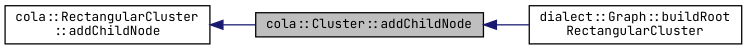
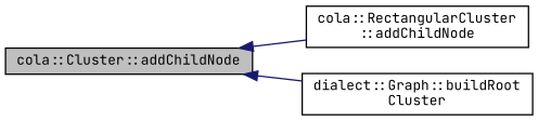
  digraph {
    fontname="JetBrains Mono"
    rankdir=LR
    node [color=black fillcolor=white fontname="JetBrains Mono" fontsize=10 shape=record style=filled]
    edge [color=midnightblue dir=back fontname="JetBrains Mono" fontsize=10 labelfontname=Helvetica labelfontsize=10 style=solid]
    n1 [fillcolor=grey75 fontcolor=black height=0.2 label="cola::Cluster::addChildNode" width=0.4]
    n2 [height=0.2 label="cola::RectangularCluster\l::addChildNode" width=0.4]
-   n3 [height=0.2 label="dialect::Graph::buildRoot\lRectangularCluster" width=0.4]
-   n2 -> n1
+   n3 [height=0.2 label="dialect::Graph::buildRoot\lCluster" width=0.4]
+   n1 -> n2
    n1 -> n3
  }
